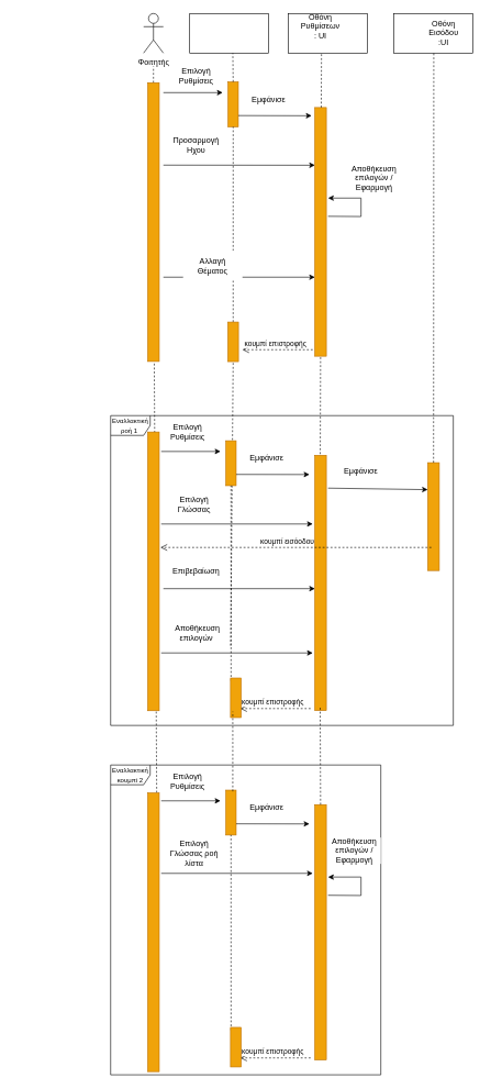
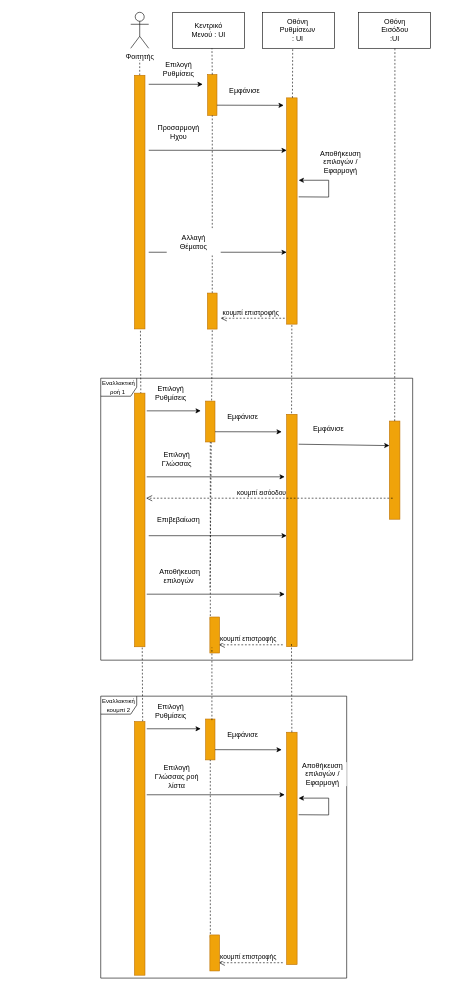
  <mxCell id="0" />
  <mxCell id="1" parent="0" />
  <mxCell id="2" value="Φοιτητής" style="shape=umlActor;verticalLabelPosition=bottom;verticalAlign=top;html=1;outlineConnect=0;" vertex="1" parent="1"><mxGeometry x="217" y="20" width="30" height="60" as="geometry" /></mxCell>
  <mxCell id="3" value="" style="endArrow=none;dashed=1;html=1;rounded=0;" edge="1" parent="1" source="7"><mxGeometry width="50" height="50" relative="1" as="geometry"><mxPoint x="237" y="720" as="sourcePoint" /><mxPoint x="232" y="100" as="targetPoint" /></mxGeometry></mxCell>
  <mxCell id="4" value="" style="rounded=0;whiteSpace=wrap;html=1;fillColor=default;" vertex="1" parent="1"><mxGeometry x="287" y="20" width="120" height="60" as="geometry" /></mxCell>
+ <mxCell id="5" value="Κεντρικό Μενού : UI" style="text;html=1;strokeColor=none;fillColor=none;align=center;verticalAlign=middle;whiteSpace=wrap;rounded=0;" vertex="1" parent="1"><mxGeometry x="317" y="35" width="60" height="30" as="geometry" /></mxCell>
  <mxCell id="6" value="" style="endArrow=none;dashed=1;html=1;rounded=0;" edge="1" parent="1" target="7"><mxGeometry width="50" height="50" relative="1" as="geometry"><mxPoint x="237" y="1220" as="sourcePoint" /><mxPoint x="232" y="100" as="targetPoint" /></mxGeometry></mxCell>
  <mxCell id="7" value="" style="rounded=0;whiteSpace=wrap;html=1;rotation=-90;fillColor=#f0a30a;strokeColor=#BD7000;fontColor=#000000;" vertex="1" parent="1"><mxGeometry x="20.6" y="327.66" width="422.82" height="17.5" as="geometry" /></mxCell>
  <mxCell id="8" value="" style="rounded=0;whiteSpace=wrap;html=1;rotation=-90;fillColor=#f0a30a;strokeColor=#BD7000;fontColor=#000000;" vertex="1" parent="1"><mxGeometry x="318.87" y="150" width="68.13" height="15.62" as="geometry" /></mxCell>
  <mxCell id="9" value="" style="rounded=0;whiteSpace=wrap;html=1;rotation=-90;fillColor=#f0a30a;strokeColor=#BD7000;fontColor=#000000;" vertex="1" parent="1"><mxGeometry x="297" y="342.5" width="377.2" height="17.5" as="geometry" /></mxCell>
  <mxCell id="10" value="" style="endArrow=none;dashed=1;html=1;rounded=0;exitX=1;exitY=0.5;exitDx=0;exitDy=0;" edge="1" parent="1" source="8"><mxGeometry width="50" height="50" relative="1" as="geometry"><mxPoint x="352.43" y="120" as="sourcePoint" /><mxPoint x="352.43" y="80" as="targetPoint" /></mxGeometry></mxCell>
  <mxCell id="11" value="" style="endArrow=none;dashed=1;html=1;rounded=0;entryX=0;entryY=0.5;entryDx=0;entryDy=0;" edge="1" parent="1" source="26" target="8"><mxGeometry width="50" height="50" relative="1" as="geometry"><mxPoint x="353" y="830" as="sourcePoint" /><mxPoint x="357" y="200" as="targetPoint" /></mxGeometry></mxCell>
  <mxCell id="12" value="" style="endArrow=classic;html=1;rounded=0;" edge="1" parent="1"><mxGeometry width="50" height="50" relative="1" as="geometry"><mxPoint x="247" y="140" as="sourcePoint" /><mxPoint x="337" y="140" as="targetPoint" /></mxGeometry></mxCell>
  <mxCell id="13" value="Επιλογή Ρυθμίσεις" style="text;html=1;strokeColor=none;fillColor=default;align=center;verticalAlign=middle;whiteSpace=wrap;rounded=0;" vertex="1" parent="1"><mxGeometry x="267" y="100" width="60" height="30" as="geometry" /></mxCell>
  <mxCell id="14" value="" style="endArrow=classic;html=1;rounded=0;exitX=0.25;exitY=1;exitDx=0;exitDy=0;entryX=0.967;entryY=-0.277;entryDx=0;entryDy=0;entryPerimeter=0;" edge="1" parent="1" source="8" target="9"><mxGeometry width="50" height="50" relative="1" as="geometry"><mxPoint x="357" y="150" as="sourcePoint" /><mxPoint x="447" y="175" as="targetPoint" /></mxGeometry></mxCell>
  <mxCell id="15" value="Εμφάνισε" style="text;html=1;strokeColor=none;fillColor=default;align=center;verticalAlign=middle;whiteSpace=wrap;rounded=0;" vertex="1" parent="1"><mxGeometry x="377" y="135.62" width="60" height="30" as="geometry" /></mxCell>
  <mxCell id="16" value="" style="rounded=0;whiteSpace=wrap;html=1;" vertex="1" parent="1"><mxGeometry x="437" y="20" width="120" height="60" as="geometry" /></mxCell>
  <mxCell id="17" value="" style="endArrow=none;dashed=1;html=1;rounded=0;exitX=1;exitY=0.5;exitDx=0;exitDy=0;" edge="1" parent="1"><mxGeometry width="50" height="50" relative="1" as="geometry"><mxPoint x="486.6" y="162.65" as="sourcePoint" /><mxPoint x="487" y="80" as="targetPoint" /></mxGeometry></mxCell>
- <mxCell id="18" value="Οθόνη Ρυθμίσεων : UI&lt;br&gt;" style="text;html=1;strokeColor=none;fillColor=none;align=center;verticalAlign=middle;whiteSpace=wrap;rounded=0;" vertex="1" parent="1"><mxGeometry x="463.72" y="25" width="43.28" height="30" as="geometry" /></mxCell>
+ <mxCell id="18" value="Οθόνη Ρυθμίσεων : UI&lt;br&gt;" style="text;html=1;strokeColor=none;fillColor=none;align=center;verticalAlign=middle;whiteSpace=wrap;rounded=0;" vertex="1" parent="1"><mxGeometry x="473.72" y="35" width="43.28" height="30" as="geometry" /></mxCell>
  <mxCell id="19" value="" style="endArrow=none;dashed=1;html=1;rounded=0;entryX=0;entryY=0.5;entryDx=0;entryDy=0;" edge="1" parent="1" target="9"><mxGeometry width="50" height="50" relative="1" as="geometry"><mxPoint x="485.1" y="694.38" as="sourcePoint" /><mxPoint x="485.1" y="574.38" as="targetPoint" /></mxGeometry></mxCell>
  <mxCell id="20" value="" style="endArrow=classic;html=1;rounded=0;entryX=0.768;entryY=0.009;entryDx=0;entryDy=0;entryPerimeter=0;" edge="1" parent="1" target="9"><mxGeometry width="50" height="50" relative="1" as="geometry"><mxPoint x="247" y="250" as="sourcePoint" /><mxPoint x="447" y="250" as="targetPoint" /></mxGeometry></mxCell>
  <mxCell id="21" value="Προσαρμογή Ηχου" style="text;html=1;strokeColor=none;fillColor=default;align=center;verticalAlign=middle;whiteSpace=wrap;rounded=0;" vertex="1" parent="1"><mxGeometry x="257" y="200" width="80" height="40" as="geometry" /></mxCell>
  <mxCell id="22" value="" style="endArrow=classic;html=1;rounded=0;" edge="1" parent="1"><mxGeometry width="50" height="50" relative="1" as="geometry"><mxPoint x="247" y="420" as="sourcePoint" /><mxPoint x="477" y="420" as="targetPoint" /></mxGeometry></mxCell>
  <mxCell id="23" value="Αλλαγή Θέματος" style="text;html=1;strokeColor=none;fillColor=default;align=center;verticalAlign=middle;whiteSpace=wrap;rounded=0;" vertex="1" parent="1"><mxGeometry x="277" y="380" width="90" height="45" as="geometry" /></mxCell>
  <mxCell id="24" value="κουμπί επιστροφής" style="html=1;verticalAlign=bottom;endArrow=open;dashed=1;endSize=8;edgeStyle=elbowEdgeStyle;elbow=vertical;curved=0;rounded=0;" edge="1" parent="1"><mxGeometry x="0.063" relative="1" as="geometry"><mxPoint x="473.72" y="530" as="sourcePoint" /><mxPoint x="367" y="530" as="targetPoint" /><mxPoint as="offset" /><Array as="points"><mxPoint x="367" y="530" /></Array></mxGeometry></mxCell>
  <mxCell id="25" value="" style="endArrow=none;dashed=1;html=1;rounded=0;entryX=0;entryY=0.5;entryDx=0;entryDy=0;" edge="1" parent="1" target="26"><mxGeometry width="50" height="50" relative="1" as="geometry"><mxPoint x="349.167" y="979.06" as="sourcePoint" /><mxPoint x="353" y="192" as="targetPoint" /></mxGeometry></mxCell>
  <mxCell id="26" value="" style="rounded=0;whiteSpace=wrap;html=1;rotation=-90;fillColor=#f0a30a;strokeColor=#BD7000;fontColor=#000000;" vertex="1" parent="1"><mxGeometry x="322.93" y="510" width="60" height="16.12" as="geometry" /></mxCell>
  <mxCell id="27" value="" style="endArrow=classic;html=1;rounded=0;" edge="1" parent="1"><mxGeometry width="50" height="50" relative="1" as="geometry"><mxPoint x="497" y="327.66" as="sourcePoint" /><mxPoint x="497" y="300" as="targetPoint" /><Array as="points"><mxPoint x="547" y="328" /><mxPoint x="547" y="300" /></Array></mxGeometry></mxCell>
  <mxCell id="28" value="Αποθήκευση επιλογών / Εφαρμογή" style="text;html=1;strokeColor=none;fillColor=default;align=center;verticalAlign=middle;whiteSpace=wrap;rounded=0;" vertex="1" parent="1"><mxGeometry x="527" y="250" width="80" height="40" as="geometry" /></mxCell>
  <mxCell id="29" value="&lt;font style=&quot;font-size: 10px;&quot;&gt;Εναλλακτική ροή 1&amp;nbsp;&lt;/font&gt;" style="shape=umlFrame;whiteSpace=wrap;html=1;pointerEvents=0;" vertex="1" parent="1"><mxGeometry y="630" width="520" height="470" as="geometry" x="167" /></mxCell>
  <mxCell id="30" value="" style="rounded=0;whiteSpace=wrap;html=1;rotation=-90;fillColor=#f0a30a;strokeColor=#BD7000;fontColor=#000000;" vertex="1" parent="1"><mxGeometry x="315.59" y="694.38" width="68.13" height="15.62" as="geometry" /></mxCell>
  <mxCell id="31" value="" style="endArrow=none;dashed=1;html=1;rounded=0;entryX=0;entryY=0.5;entryDx=0;entryDy=0;" edge="1" parent="1" target="30"><mxGeometry width="50" height="50" relative="1" as="geometry"><mxPoint x="349.72" y="1032.38" as="sourcePoint" /><mxPoint x="353.72" y="744.38" as="targetPoint" /></mxGeometry></mxCell>
  <mxCell id="32" value="" style="endArrow=classic;html=1;rounded=0;" edge="1" parent="1"><mxGeometry width="50" height="50" relative="1" as="geometry"><mxPoint x="243.72" y="684.38" as="sourcePoint" /><mxPoint x="333.72" y="684.38" as="targetPoint" /></mxGeometry></mxCell>
  <mxCell id="33" value="" style="endArrow=classic;html=1;rounded=0;exitX=0.25;exitY=1;exitDx=0;exitDy=0;entryX=0.967;entryY=-0.277;entryDx=0;entryDy=0;entryPerimeter=0;" edge="1" parent="1" source="30"><mxGeometry width="50" height="50" relative="1" as="geometry"><mxPoint x="353.72" y="694.38" as="sourcePoint" /><mxPoint x="468.72" y="719.38" as="targetPoint" /></mxGeometry></mxCell>
  <mxCell id="34" value="Εμφάνισε" style="text;html=1;strokeColor=none;fillColor=default;align=center;verticalAlign=middle;whiteSpace=wrap;rounded=0;" vertex="1" parent="1"><mxGeometry x="373.72" y="680" width="60" height="30" as="geometry" /></mxCell>
  <mxCell id="35" value="" style="endArrow=classic;html=1;rounded=0;entryX=0.768;entryY=0.009;entryDx=0;entryDy=0;entryPerimeter=0;" edge="1" parent="1"><mxGeometry width="50" height="50" relative="1" as="geometry"><mxPoint x="243.72" y="794.38" as="sourcePoint" /><mxPoint x="473.72" y="794.38" as="targetPoint" /></mxGeometry></mxCell>
  <mxCell id="36" value="Επιλογή Γλώσσας" style="text;html=1;strokeColor=none;fillColor=default;align=center;verticalAlign=middle;whiteSpace=wrap;rounded=0;" vertex="1" parent="1"><mxGeometry x="253.72" y="744.38" width="80" height="40" as="geometry" /></mxCell>
  <mxCell id="37" value="κουμπί επιστροφής" style="html=1;verticalAlign=bottom;endArrow=open;dashed=1;endSize=8;edgeStyle=elbowEdgeStyle;elbow=vertical;curved=0;rounded=0;" edge="1" parent="1"><mxGeometry x="0.063" relative="1" as="geometry"><mxPoint x="470.44" y="1074.38" as="sourcePoint" /><mxPoint x="363.72" y="1074.38" as="targetPoint" /><mxPoint as="offset" /><Array as="points"><mxPoint x="363.72" y="1074.38" /></Array></mxGeometry></mxCell>
  <mxCell id="38" value="" style="endArrow=classic;html=1;rounded=0;entryX=0.768;entryY=0.009;entryDx=0;entryDy=0;entryPerimeter=0;" edge="1" parent="1"><mxGeometry width="50" height="50" relative="1" as="geometry"><mxPoint x="243.72" y="990" as="sourcePoint" /><mxPoint x="473.72" y="990" as="targetPoint" /></mxGeometry></mxCell>
  <mxCell id="39" value="Αποθήκευση επιλογών&amp;nbsp;" style="text;html=1;strokeColor=none;fillColor=default;align=center;verticalAlign=middle;whiteSpace=wrap;rounded=0;" vertex="1" parent="1"><mxGeometry x="258.87" y="940" width="80" height="40" as="geometry" /></mxCell>
  <mxCell id="40" value="" style="rounded=0;whiteSpace=wrap;html=1;rotation=-90;fillColor=#f0a30a;strokeColor=#BD7000;fontColor=#000000;" vertex="1" parent="1"><mxGeometry x="327" y="1050" width="60" height="16.12" as="geometry" /></mxCell>
  <mxCell id="41" value="" style="rounded=0;whiteSpace=wrap;html=1;rotation=-90;fillColor=#f0a30a;strokeColor=#BD7000;fontColor=#000000;" vertex="1" parent="1"><mxGeometry x="292" y="875" width="387.2" height="17.5" as="geometry" /></mxCell>
  <mxCell id="42" value="Επιλογή Ρυθμίσεις" style="text;html=1;strokeColor=none;fillColor=default;align=center;verticalAlign=middle;whiteSpace=wrap;rounded=0;" vertex="1" parent="1"><mxGeometry x="253.72" y="640" width="60" height="30" as="geometry" /></mxCell>
  <mxCell id="43" value="&lt;font style=&quot;font-size: 10px;&quot;&gt;Εναλλακτική κουμπί 2&lt;br&gt;&lt;/font&gt;" style="shape=umlFrame;whiteSpace=wrap;html=1;pointerEvents=0;" vertex="1" parent="1"><mxGeometry y="1160" width="410" height="470" as="geometry" x="167" /></mxCell>
  <mxCell id="44" value="" style="rounded=0;whiteSpace=wrap;html=1;rotation=-90;fillColor=#f0a30a;strokeColor=#BD7000;fontColor=#000000;" vertex="1" parent="1"><mxGeometry x="315.59" y="1224.38" width="68.13" height="15.62" as="geometry" /></mxCell>
  <mxCell id="45" value="" style="endArrow=none;dashed=1;html=1;rounded=0;entryX=0;entryY=0.5;entryDx=0;entryDy=0;" edge="1" parent="1" target="44"><mxGeometry width="50" height="50" relative="1" as="geometry"><mxPoint x="349.72" y="1562.38" as="sourcePoint" /><mxPoint x="353.72" y="1274.38" as="targetPoint" /></mxGeometry></mxCell>
  <mxCell id="46" value="" style="endArrow=classic;html=1;rounded=0;" edge="1" parent="1"><mxGeometry width="50" height="50" relative="1" as="geometry"><mxPoint x="243.72" y="1214.38" as="sourcePoint" /><mxPoint x="333.72" y="1214.38" as="targetPoint" /></mxGeometry></mxCell>
  <mxCell id="47" value="" style="endArrow=classic;html=1;rounded=0;exitX=0.25;exitY=1;exitDx=0;exitDy=0;entryX=0.967;entryY=-0.277;entryDx=0;entryDy=0;entryPerimeter=0;" edge="1" parent="1" source="44"><mxGeometry width="50" height="50" relative="1" as="geometry"><mxPoint x="353.72" y="1224.38" as="sourcePoint" /><mxPoint x="468.72" y="1249.38" as="targetPoint" /></mxGeometry></mxCell>
  <mxCell id="48" value="Εμφάνισε" style="text;html=1;strokeColor=none;fillColor=default;align=center;verticalAlign=middle;whiteSpace=wrap;rounded=0;" vertex="1" parent="1"><mxGeometry x="373.72" y="1210" width="60" height="30" as="geometry" /></mxCell>
  <mxCell id="49" value="" style="endArrow=classic;html=1;rounded=0;entryX=0.768;entryY=0.009;entryDx=0;entryDy=0;entryPerimeter=0;" edge="1" parent="1"><mxGeometry width="50" height="50" relative="1" as="geometry"><mxPoint x="243.72" y="1324.38" as="sourcePoint" /><mxPoint x="473.72" y="1324.38" as="targetPoint" /></mxGeometry></mxCell>
  <mxCell id="50" value="Επιλογή Γλώσσας ροή λίστα" style="text;html=1;strokeColor=none;fillColor=default;align=center;verticalAlign=middle;whiteSpace=wrap;rounded=0;" vertex="1" parent="1"><mxGeometry x="253.72" y="1274.38" width="80" height="40" as="geometry" /></mxCell>
  <mxCell id="51" value="κουμπί επιστροφής" style="html=1;verticalAlign=bottom;endArrow=open;dashed=1;endSize=8;edgeStyle=elbowEdgeStyle;elbow=vertical;curved=0;rounded=0;" edge="1" parent="1"><mxGeometry x="0.063" relative="1" as="geometry"><mxPoint x="470.44" y="1604.38" as="sourcePoint" /><mxPoint x="363.72" y="1604.38" as="targetPoint" /><mxPoint as="offset" /><Array as="points"><mxPoint x="363.72" y="1604.38" /></Array></mxGeometry></mxCell>
  <mxCell id="52" value="Αποθήκευση επιλογών / Εφαρμογή" style="text;html=1;strokeColor=none;fillColor=default;align=center;verticalAlign=middle;whiteSpace=wrap;rounded=0;" vertex="1" parent="1"><mxGeometry x="497" y="1270" width="80" height="40" as="geometry" /></mxCell>
  <mxCell id="53" value="" style="rounded=0;whiteSpace=wrap;html=1;rotation=-90;fillColor=#f0a30a;strokeColor=#BD7000;fontColor=#000000;" vertex="1" parent="1"><mxGeometry x="327" y="1580" width="60" height="16.12" as="geometry" /></mxCell>
  <mxCell id="54" value="" style="rounded=0;whiteSpace=wrap;html=1;rotation=-90;fillColor=#f0a30a;strokeColor=#BD7000;fontColor=#000000;" vertex="1" parent="1"><mxGeometry x="292" y="1405" width="387.2" height="17.5" as="geometry" /></mxCell>
  <mxCell id="55" value="Επιλογή Ρυθμίσεις" style="text;html=1;strokeColor=none;fillColor=default;align=center;verticalAlign=middle;whiteSpace=wrap;rounded=0;" vertex="1" parent="1"><mxGeometry x="253.72" y="1170" width="60" height="30" as="geometry" /></mxCell>
  <mxCell id="56" value="" style="rounded=0;whiteSpace=wrap;html=1;rotation=-90;fillColor=#f0a30a;strokeColor=#BD7000;fontColor=#000000;" vertex="1" parent="1"><mxGeometry x="20.6" y="857.5" width="422.82" height="17.5" as="geometry" /></mxCell>
  <mxCell id="57" value="" style="rounded=0;whiteSpace=wrap;html=1;rotation=-90;fillColor=#f0a30a;strokeColor=#BD7000;fontColor=#000000;" vertex="1" parent="1"><mxGeometry x="20.6" y="1405" width="422.82" height="17.5" as="geometry" /></mxCell>
  <mxCell id="58" value="Επιβεβαίωση" style="text;html=1;strokeColor=none;fillColor=default;align=center;verticalAlign=middle;whiteSpace=wrap;rounded=0;" vertex="1" parent="1"><mxGeometry x="257" y="846.25" width="80" height="40" as="geometry" /></mxCell>
  <mxCell id="59" value="" style="endArrow=classic;html=1;rounded=0;entryX=0.768;entryY=0.009;entryDx=0;entryDy=0;entryPerimeter=0;" edge="1" parent="1"><mxGeometry width="50" height="50" relative="1" as="geometry"><mxPoint x="247" y="892.5" as="sourcePoint" /><mxPoint x="477" y="892.5" as="targetPoint" /></mxGeometry></mxCell>
  <mxCell id="60" value="" style="rounded=0;whiteSpace=wrap;html=1;" vertex="1" parent="1"><mxGeometry x="597" y="20" width="120" height="60" as="geometry" /></mxCell>
- <mxCell id="61" value="Οθόνη Εισόδου :UI" style="text;html=1;strokeColor=none;fillColor=none;align=center;verticalAlign=middle;whiteSpace=wrap;rounded=0;" vertex="1" parent="1"><mxGeometry x="650.92" y="35" width="43.28" height="30" as="geometry" /></mxCell>
+ <mxCell id="61" value="Οθόνη Εισόδου :UI" style="text;html=1;strokeColor=none;fillColor=none;align=center;verticalAlign=middle;whiteSpace=wrap;rounded=0;" vertex="1" parent="1"><mxGeometry x="635.92" y="35" width="43.28" height="30" as="geometry" /></mxCell>
  <mxCell id="62" value="" style="endArrow=classic;html=1;rounded=0;exitX=0.25;exitY=1;exitDx=0;exitDy=0;entryX=0.75;entryY=0;entryDx=0;entryDy=0;" edge="1" parent="1" target="64"><mxGeometry width="50" height="50" relative="1" as="geometry"><mxPoint x="497" y="740" as="sourcePoint" /><mxPoint x="608.72" y="740.38" as="targetPoint" /></mxGeometry></mxCell>
  <mxCell id="63" value="Εμφάνισε" style="text;html=1;strokeColor=none;fillColor=default;align=center;verticalAlign=middle;whiteSpace=wrap;rounded=0;" vertex="1" parent="1"><mxGeometry x="517" y="700" width="60" height="30" as="geometry" /></mxCell>
  <mxCell id="64" value="" style="rounded=0;whiteSpace=wrap;html=1;rotation=-90;fillColor=#f0a30a;strokeColor=#BD7000;fontColor=#000000;" vertex="1" parent="1"><mxGeometry x="575.19" y="774.46" width="163.62" height="17.5" as="geometry" /></mxCell>
  <mxCell id="65" value="" style="endArrow=none;dashed=1;html=1;rounded=0;entryX=0;entryY=0.5;entryDx=0;entryDy=0;" edge="1" parent="1" source="64"><mxGeometry width="50" height="50" relative="1" as="geometry"><mxPoint x="656.5" y="234.38" as="sourcePoint" /><mxPoint x="657.4" y="80" as="targetPoint" /></mxGeometry></mxCell>
  <mxCell id="66" value="κουμπί εισόοδου" style="html=1;verticalAlign=bottom;endArrow=open;dashed=1;endSize=8;edgeStyle=elbowEdgeStyle;elbow=vertical;curved=0;rounded=0;entryX=0.586;entryY=1.111;entryDx=0;entryDy=0;entryPerimeter=0;" edge="1" parent="1" target="56"><mxGeometry x="0.063" relative="1" as="geometry"><mxPoint x="653.72" y="830" as="sourcePoint" /><mxPoint x="547" y="830" as="targetPoint" /><mxPoint as="offset" /><Array as="points"><mxPoint x="547" y="830" /></Array></mxGeometry></mxCell>
  <mxCell id="67" value="" style="endArrow=classic;html=1;rounded=0;" edge="1" parent="1"><mxGeometry width="50" height="50" relative="1" as="geometry"><mxPoint x="497" y="1357.66" as="sourcePoint" /><mxPoint x="497" y="1330" as="targetPoint" /><Array as="points"><mxPoint x="547" y="1358" /><mxPoint x="547" y="1330" /></Array></mxGeometry></mxCell>
  <mxCell id="68" value="" style="endArrow=none;dashed=1;html=1;rounded=0;exitX=1;exitY=0.5;exitDx=0;exitDy=0;" edge="1" parent="1" source="54"><mxGeometry width="50" height="50" relative="1" as="geometry"><mxPoint x="485.01" y="1274.38" as="sourcePoint" /><mxPoint x="485.01" y="1072.38" as="targetPoint" /></mxGeometry></mxCell>
  <mxCell id="69" value="" style="endArrow=none;dashed=1;html=1;rounded=0;" edge="1" parent="1"><mxGeometry width="50" height="50" relative="1" as="geometry"><mxPoint x="352.347" y="1200" as="sourcePoint" /><mxPoint x="352.35" y="1078.94" as="targetPoint" /></mxGeometry></mxCell>
